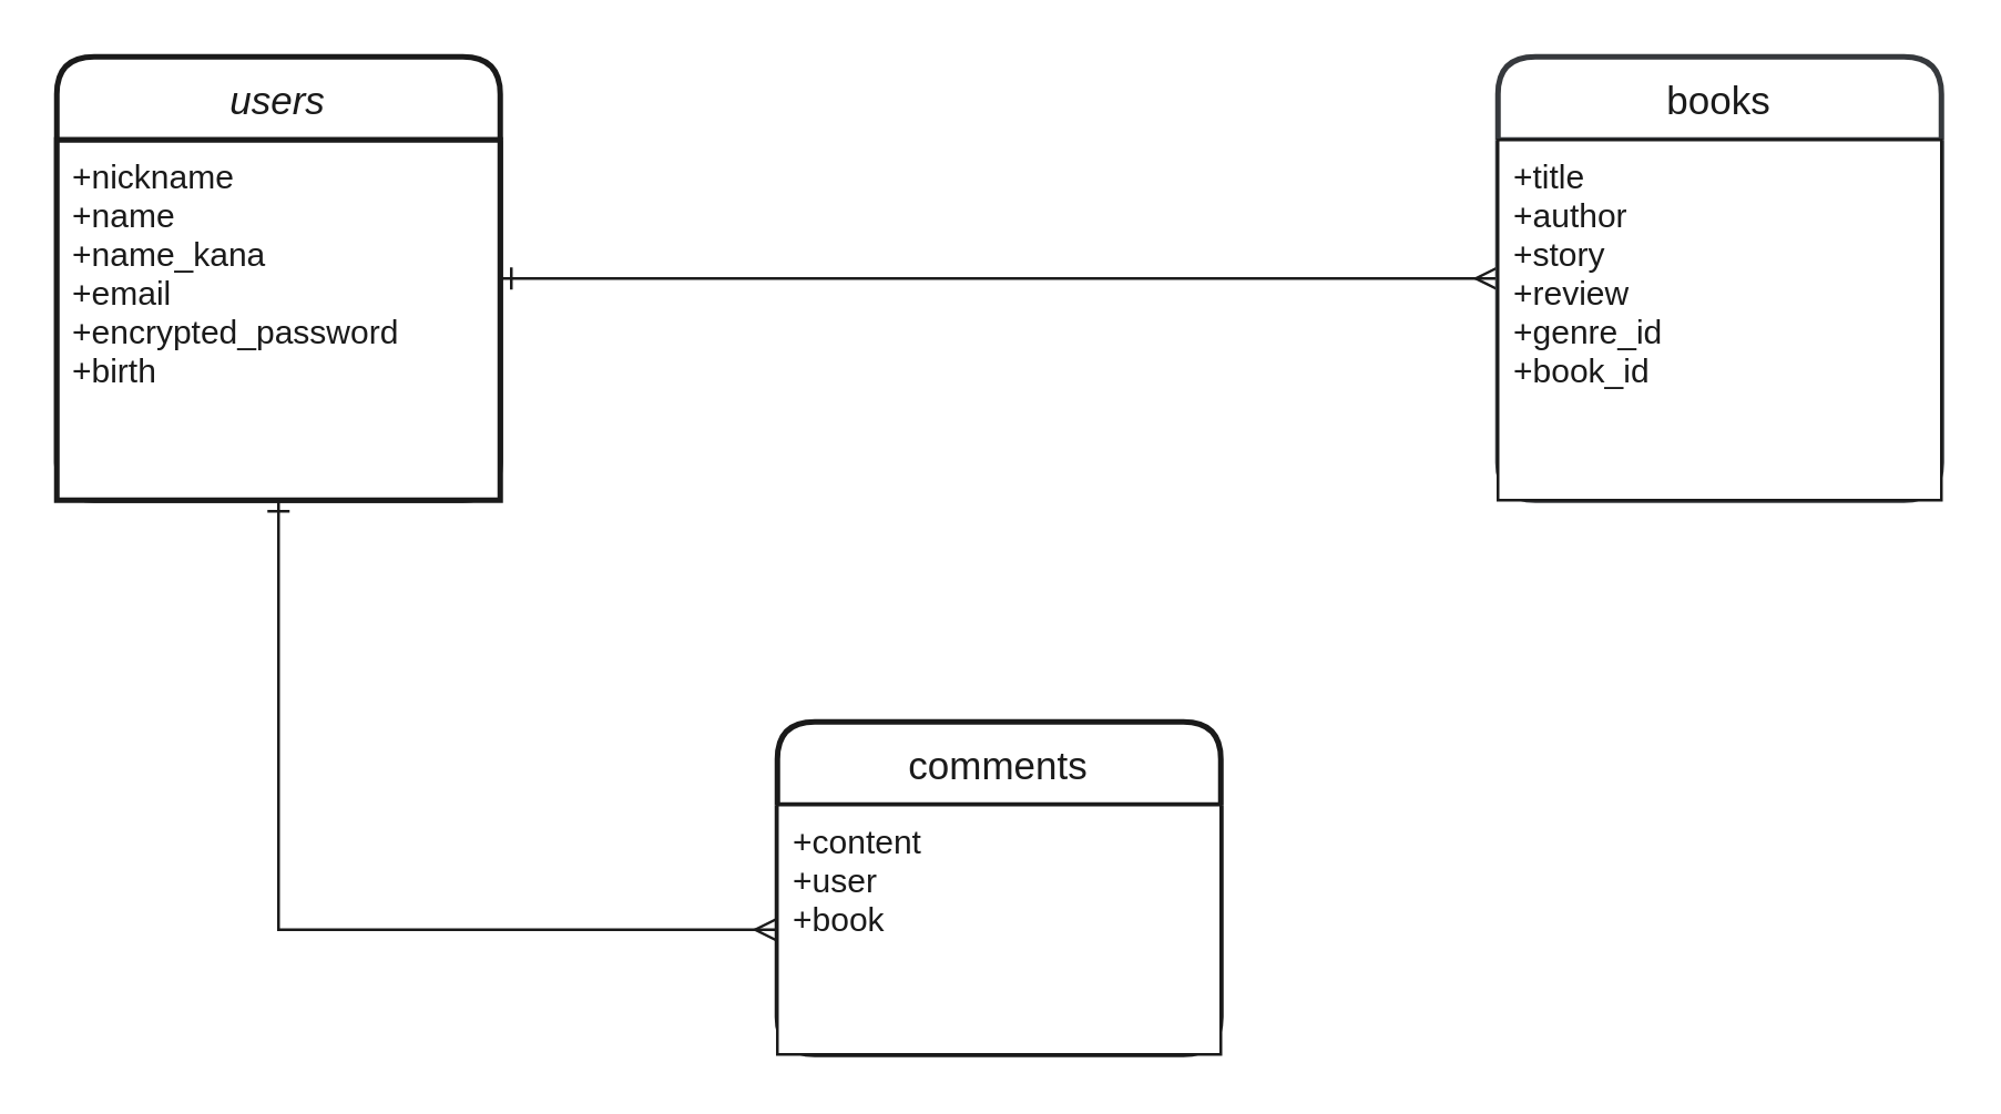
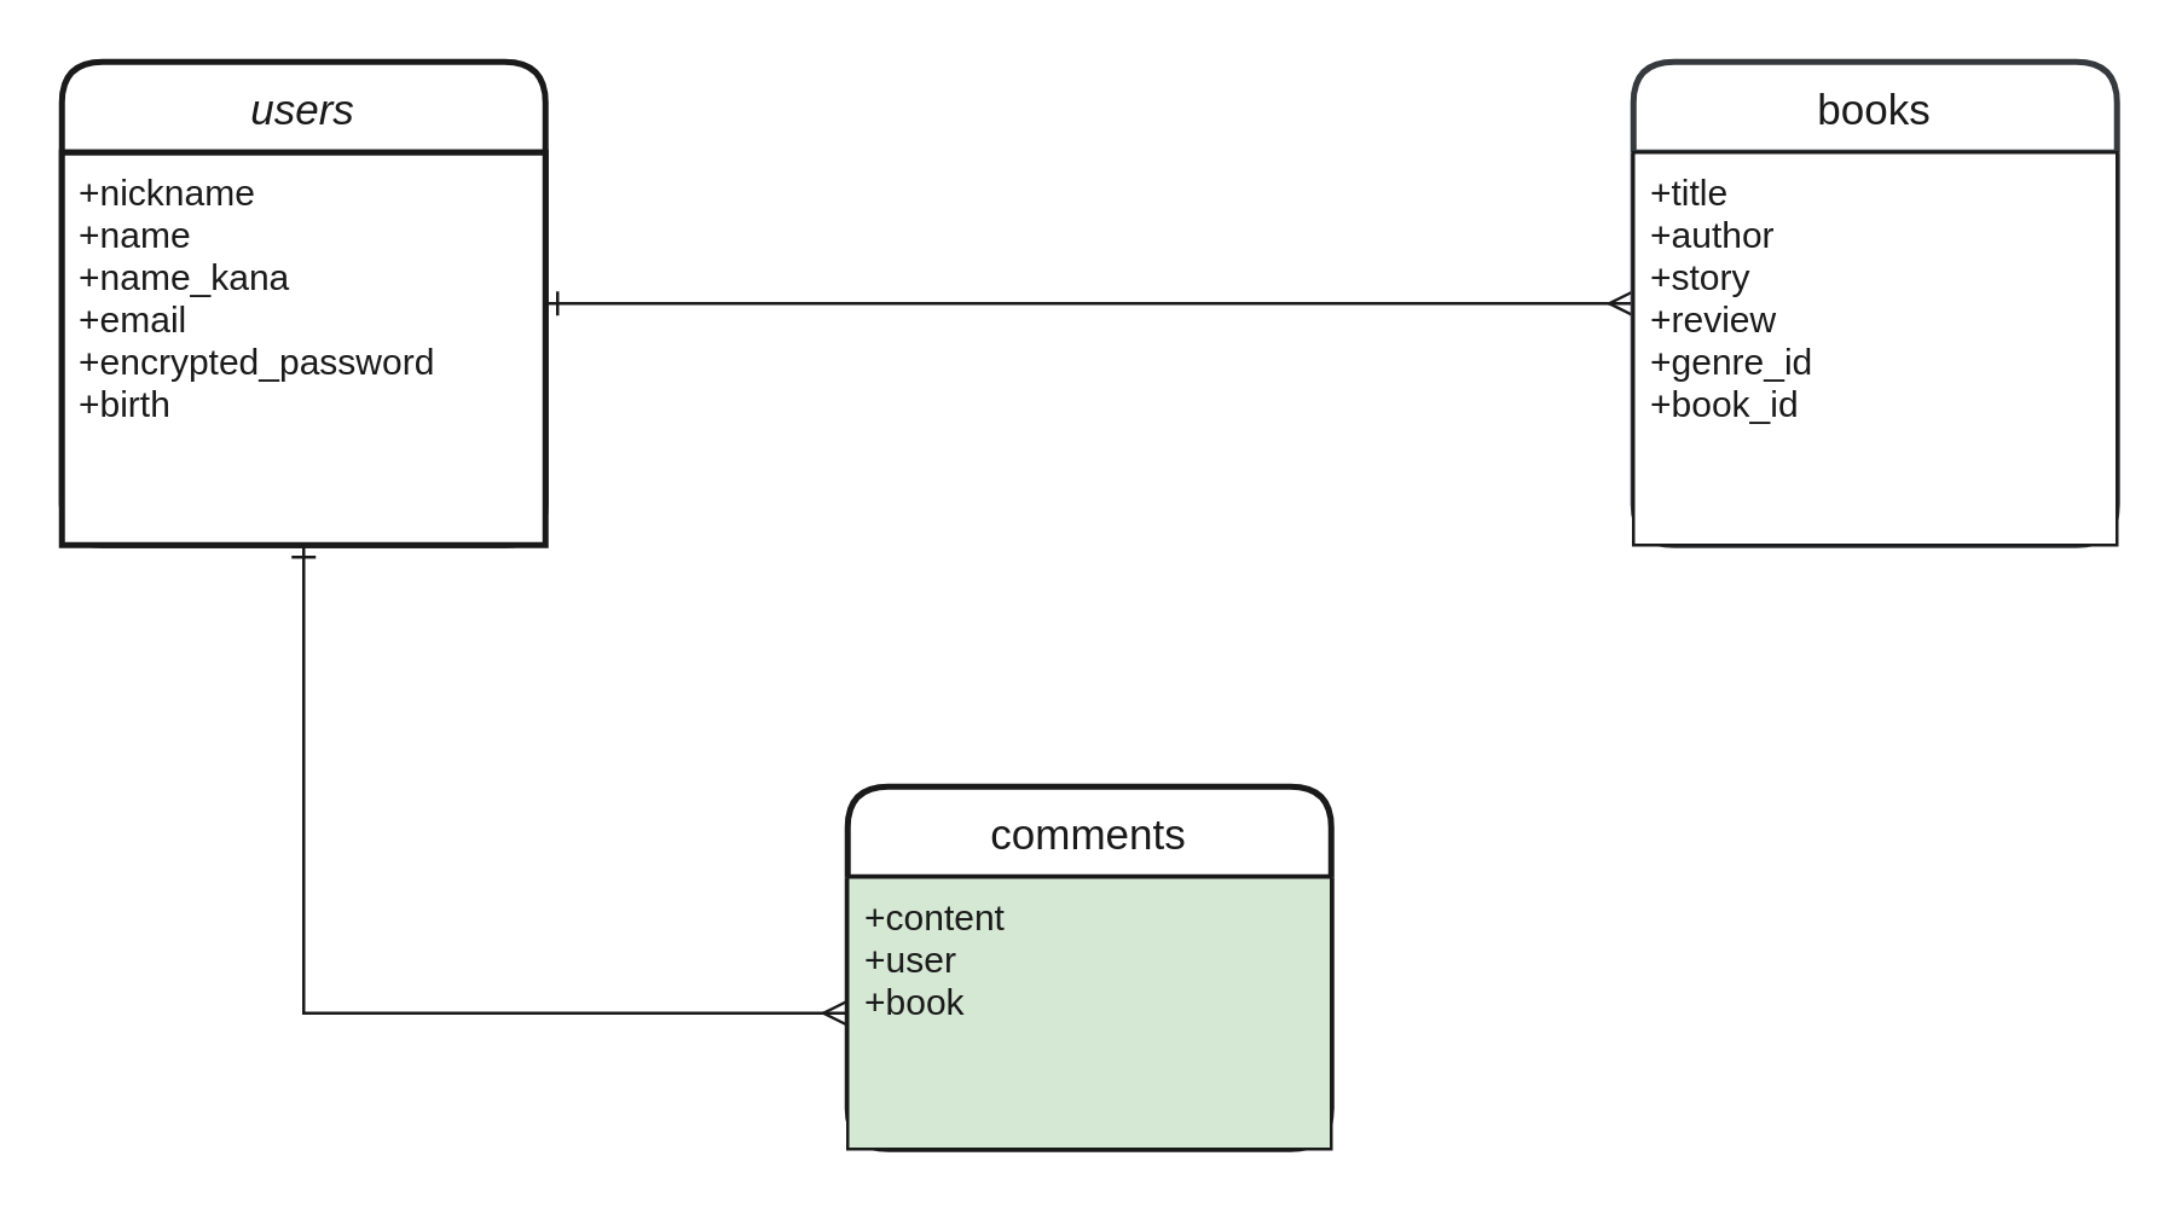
  <mxCell id="0" />
  <mxCell id="1" parent="0" />
  <mxCell id="2" style="edgeStyle=orthogonalEdgeStyle;rounded=0;orthogonalLoop=1;jettySize=auto;html=1;exitX=1;exitY=0.5;exitDx=0;exitDy=0;entryX=0;entryY=0.5;entryDx=0;entryDy=0;startArrow=ERone;startFill=0;endArrow=ERmany;endFill=0;strokeWidth=1;fillColor=#eeeeee;fontColor=#FFFFFF;strokeColor=#1A1A1A;" parent="1" source="3" target="5" edge="1"><mxGeometry relative="1" as="geometry" /></mxCell>
  <mxCell id="3" value="users" style="swimlane;childLayout=stackLayout;horizontal=1;startSize=30;horizontalStack=0;rounded=1;fontSize=14;fontStyle=2;strokeWidth=2;resizeParent=0;resizeLast=1;shadow=0;dashed=0;align=center;fontColor=#1A1A1A;fillColor=#FFFFFF;labelBorderColor=none;strokeColor=#1A1A1A;" parent="1" vertex="1"><mxGeometry x="20" y="20" width="160" height="160" as="geometry" /></mxCell>
  <mxCell id="4" value="+nickname&#10;+name&#10;+name_kana&#10;+email&#10;+encrypted_password&#10;+birth&#10;" style="align=left;spacingLeft=4;fontSize=12;verticalAlign=top;resizable=0;rotatable=0;part=1;fontColor=#1A1A1A;fillColor=#FFFFFF;strokeWidth=2;strokeColor=#1A1A1A;" parent="3" vertex="1"><mxGeometry y="30" width="160" height="130" as="geometry" /></mxCell>
  <mxCell id="5" value="books" style="swimlane;childLayout=stackLayout;horizontal=1;startSize=30;horizontalStack=0;rounded=1;fontSize=14;fontStyle=0;strokeWidth=2;resizeParent=0;resizeLast=1;shadow=0;dashed=0;align=center;strokeColor=#36393d;fillColor=#FFFFFF;fontColor=#1A1A1A;" parent="1" vertex="1"><mxGeometry x="540" y="20" width="160" height="160" as="geometry" /></mxCell>
  <mxCell id="6" value="+title&#10;+author&#10;+story&#10;+review&#10;+genre_id&#10;+book_id" style="align=left;spacingLeft=4;fontSize=12;verticalAlign=top;resizable=0;rotatable=0;part=1;fillColor=#FFFFFF;fontColor=#1A1A1A;strokeColor=#1A1A1A;" parent="5" vertex="1"><mxGeometry y="30" width="160" height="130" as="geometry" /></mxCell>
  <mxCell id="7" value="comments" style="swimlane;childLayout=stackLayout;horizontal=1;startSize=30;horizontalStack=0;rounded=1;fontSize=14;fontStyle=0;strokeWidth=2;resizeParent=0;resizeLast=1;shadow=0;dashed=0;align=center;fillColor=#FFFFFF;fontColor=#1A1A1A;strokeColor=#1A1A1A;" parent="1" vertex="1"><mxGeometry x="280" y="260" width="160" height="120" as="geometry" /></mxCell>
- <mxCell id="8" value="+content&#10;+user&#10;+book" style="align=left;spacingLeft=4;fontSize=12;verticalAlign=top;resizable=0;rotatable=0;part=1;fontColor=#1A1A1A;fillColor=#FFFFFF;strokeColor=#1A1A1A;" parent="7" vertex="1"><mxGeometry y="30" width="160" height="90" as="geometry" /></mxCell>
+ <mxCell id="8" value="+content&#10;+user&#10;+book" style="align=left;spacingLeft=4;fontSize=12;verticalAlign=top;resizable=0;rotatable=0;part=1;fontColor=#1A1A1A;fillColor=#d5e8d4;strokeColor=#1A1A1A;" parent="7" vertex="1"><mxGeometry y="30" width="160" height="90" as="geometry" /></mxCell>
  <mxCell id="9" style="edgeStyle=orthogonalEdgeStyle;rounded=0;orthogonalLoop=1;jettySize=auto;html=1;exitX=0.5;exitY=1;exitDx=0;exitDy=0;entryX=0;entryY=0.5;entryDx=0;entryDy=0;startArrow=ERone;startFill=0;endArrow=ERmany;endFill=0;strokeWidth=1;fontColor=#FFFFFF;fillColor=#eeeeee;strokeColor=#1A1A1A;" parent="1" source="4" target="8" edge="1"><mxGeometry relative="1" as="geometry" /></mxCell>
